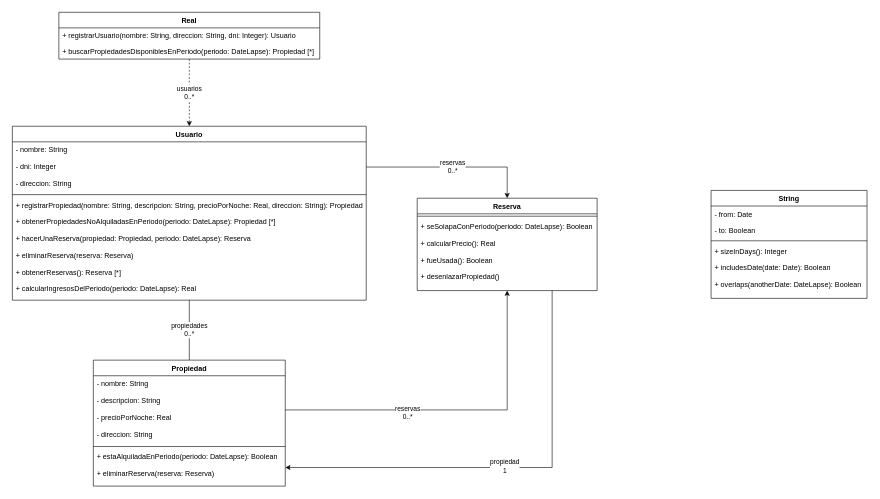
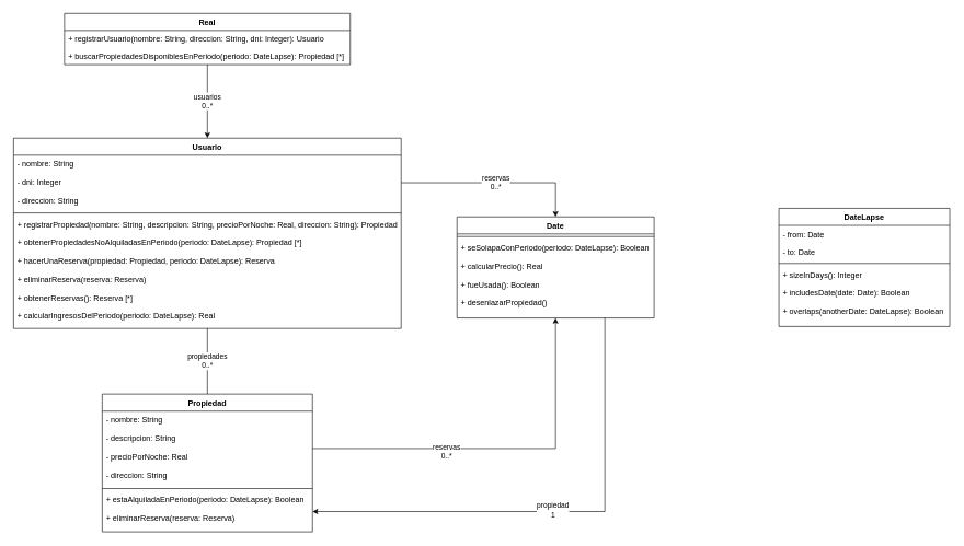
  <mxCell id="0" />
  <mxCell id="1" parent="0" />
  <mxCell id="2" value="Usuario" style="swimlane;fontStyle=1;align=center;verticalAlign=top;childLayout=stackLayout;horizontal=1;startSize=26;horizontalStack=0;resizeParent=1;resizeParentMax=0;resizeLast=0;collapsible=1;marginBottom=0;" parent="1" vertex="1"><mxGeometry x="20" y="210" width="590" height="290" as="geometry"><mxRectangle x="780" y="80" width="90" height="30" as="alternateBounds" /></mxGeometry></mxCell>
  <mxCell id="3" value="- nombre: String&#10;&#10;- dni: Integer&#10;&#10;- direccion: String&#10;" style="text;strokeColor=none;fillColor=none;align=left;verticalAlign=top;spacingLeft=4;spacingRight=4;overflow=hidden;rotatable=0;points=[[0,0.5],[1,0.5]];portConstraint=eastwest;" parent="2" vertex="1"><mxGeometry y="26" width="590" height="84" as="geometry" /></mxCell>
  <mxCell id="4" value="" style="line;strokeWidth=1;fillColor=none;align=left;verticalAlign=middle;spacingTop=-1;spacingLeft=3;spacingRight=3;rotatable=0;labelPosition=right;points=[];portConstraint=eastwest;strokeColor=inherit;" parent="2" vertex="1"><mxGeometry y="110" width="590" height="8" as="geometry" /></mxCell>
  <mxCell id="5" value="+ registrarPropiedad(nombre: String, descripcion: String, precioPorNoche: Real, direccion: String): Propiedad&#10;&#10;+ obtenerPropiedadesNoAlquiladasEnPeriodo(periodo: DateLapse): Propiedad [*]&#10;&#10;+ hacerUnaReserva(propiedad: Propiedad, periodo: DateLapse): Reserva&#10;&#10;+ eliminarReserva(reserva: Reserva)&#10;&#10;+ obtenerReservas(): Reserva [*]&#10;&#10;+ calcularIngresosDelPeriodo(periodo: DateLapse): Real&#10;" style="text;strokeColor=none;fillColor=none;align=left;verticalAlign=top;spacingLeft=4;spacingRight=4;overflow=hidden;rotatable=0;points=[[0,0.5],[1,0.5]];portConstraint=eastwest;" parent="2" vertex="1"><mxGeometry y="118" width="590" height="172" as="geometry" /></mxCell>
  <mxCell id="6" value="&lt;div&gt;propiedades&lt;/div&gt;&lt;div&gt;0..*&lt;br&gt;&lt;/div&gt;" style="edgeStyle=orthogonalEdgeStyle;rounded=1;orthogonalLoop=1;jettySize=auto;html=1;exitX=0.5;exitY=1;exitDx=0;exitDy=0;entryX=0.5;entryY=0;entryDx=0;entryDy=0;endArrow=none;endFill=1;" parent="1" source="2" target="7" edge="1"><mxGeometry relative="1" as="geometry"><mxPoint x="5" y="496" as="sourcePoint" /></mxGeometry></mxCell>
  <mxCell id="7" value="Propiedad" style="swimlane;fontStyle=1;align=center;verticalAlign=top;childLayout=stackLayout;horizontal=1;startSize=26;horizontalStack=0;resizeParent=1;resizeParentMax=0;resizeLast=0;collapsible=1;marginBottom=0;" parent="1" vertex="1"><mxGeometry x="155" y="600" width="320" height="210" as="geometry"><mxRectangle x="775" y="320" width="100" height="30" as="alternateBounds" /></mxGeometry></mxCell>
  <mxCell id="8" value="- nombre: String&#10;&#10;- descripcion: String&#10;&#10;- precioPorNoche: Real&#10;&#10;- direccion: String&#10;" style="text;strokeColor=none;fillColor=none;align=left;verticalAlign=top;spacingLeft=4;spacingRight=4;overflow=hidden;rotatable=0;points=[[0,0.5],[1,0.5]];portConstraint=eastwest;" parent="7" vertex="1"><mxGeometry y="26" width="320" height="114" as="geometry" /></mxCell>
  <mxCell id="9" value="" style="line;strokeWidth=1;fillColor=none;align=left;verticalAlign=middle;spacingTop=-1;spacingLeft=3;spacingRight=3;rotatable=0;labelPosition=right;points=[];portConstraint=eastwest;strokeColor=inherit;" parent="7" vertex="1"><mxGeometry y="140" width="320" height="8" as="geometry" /></mxCell>
  <mxCell id="10" value="+ estaAlquiladaEnPeriodo(periodo: DateLapse): Boolean&#10;&#10;+ eliminarReserva(reserva: Reserva)" style="text;strokeColor=none;fillColor=none;align=left;verticalAlign=top;spacingLeft=4;spacingRight=4;overflow=hidden;rotatable=0;points=[[0,0.5],[1,0.5]];portConstraint=eastwest;" parent="7" vertex="1"><mxGeometry y="148" width="320" height="62" as="geometry" /></mxCell>
  <mxCell id="11" style="edgeStyle=orthogonalEdgeStyle;rounded=0;orthogonalLoop=1;jettySize=auto;html=1;exitX=0.75;exitY=1;exitDx=0;exitDy=0;entryX=1;entryY=0.5;entryDx=0;entryDy=0;" parent="1" source="13" target="10" edge="1"><mxGeometry relative="1" as="geometry" /></mxCell>
  <mxCell id="12" value="&lt;div&gt;propiedad&lt;/div&gt;&lt;div&gt;1&lt;br&gt;&lt;/div&gt;" style="edgeLabel;html=1;align=center;verticalAlign=middle;resizable=0;points=[];" parent="11" vertex="1" connectable="0"><mxGeometry x="0.014" y="-3" relative="1" as="geometry"><mxPoint as="offset" /></mxGeometry></mxCell>
- <mxCell id="13" value="Reserva" style="swimlane;fontStyle=1;align=center;verticalAlign=top;childLayout=stackLayout;horizontal=1;startSize=26;horizontalStack=0;resizeParent=1;resizeParentMax=0;resizeLast=0;collapsible=1;marginBottom=0;" parent="1" vertex="1"><mxGeometry x="695" y="330" width="300" height="154" as="geometry"><mxRectangle x="960" y="150" width="90" height="30" as="alternateBounds" /></mxGeometry></mxCell>
+ <mxCell id="13" value="Date" style="swimlane;fontStyle=1;align=center;verticalAlign=top;childLayout=stackLayout;horizontal=1;startSize=26;horizontalStack=0;resizeParent=1;resizeParentMax=0;resizeLast=0;collapsible=1;marginBottom=0;" parent="1" vertex="1"><mxGeometry x="695" y="330" width="300" height="154" as="geometry"><mxRectangle x="960" y="150" width="90" height="30" as="alternateBounds" /></mxGeometry></mxCell>
  <mxCell id="14" value="" style="line;strokeWidth=1;fillColor=none;align=left;verticalAlign=middle;spacingTop=-1;spacingLeft=3;spacingRight=3;rotatable=0;labelPosition=right;points=[];portConstraint=eastwest;strokeColor=inherit;" parent="13" vertex="1"><mxGeometry y="26" width="300" height="8" as="geometry" /></mxCell>
  <mxCell id="15" value="+ seSolapaConPeriodo(periodo: DateLapse): Boolean&#10;&#10;+ calcularPrecio(): Real&#10;&#10;+ fueUsada(): Boolean&#10;&#10;+ desenlazarPropiedad()" style="text;strokeColor=none;fillColor=none;align=left;verticalAlign=top;spacingLeft=4;spacingRight=4;overflow=hidden;rotatable=0;points=[[0,0.5],[1,0.5]];portConstraint=eastwest;" parent="13" vertex="1"><mxGeometry y="34" width="300" height="120" as="geometry" /></mxCell>
- <mxCell id="16" value="String" style="swimlane;fontStyle=1;align=center;verticalAlign=top;childLayout=stackLayout;horizontal=1;startSize=26;horizontalStack=0;resizeParent=1;resizeParentMax=0;resizeLast=0;collapsible=1;marginBottom=0;" parent="1" vertex="1"><mxGeometry x="1185" y="317" width="260" height="180" as="geometry"><mxRectangle x="1180" y="150" width="100" height="30" as="alternateBounds" /></mxGeometry></mxCell>
- <mxCell id="17" value="- from: Date&#10;&#10;- to: Boolean&#10;" style="text;strokeColor=none;fillColor=none;align=left;verticalAlign=top;spacingLeft=4;spacingRight=4;overflow=hidden;rotatable=0;points=[[0,0.5],[1,0.5]];portConstraint=eastwest;" parent="16" vertex="1"><mxGeometry y="26" width="260" height="54" as="geometry" /></mxCell>
+ <mxCell id="16" value="DateLapse" style="swimlane;fontStyle=1;align=center;verticalAlign=top;childLayout=stackLayout;horizontal=1;startSize=26;horizontalStack=0;resizeParent=1;resizeParentMax=0;resizeLast=0;collapsible=1;marginBottom=0;" parent="1" vertex="1"><mxGeometry x="1185" y="317" width="260" height="180" as="geometry"><mxRectangle x="1180" y="150" width="100" height="30" as="alternateBounds" /></mxGeometry></mxCell>
+ <mxCell id="17" value="- from: Date&#10;&#10;- to: Date&#10;" style="text;strokeColor=none;fillColor=none;align=left;verticalAlign=top;spacingLeft=4;spacingRight=4;overflow=hidden;rotatable=0;points=[[0,0.5],[1,0.5]];portConstraint=eastwest;" parent="16" vertex="1"><mxGeometry y="26" width="260" height="54" as="geometry" /></mxCell>
  <mxCell id="18" value="" style="line;strokeWidth=1;fillColor=none;align=left;verticalAlign=middle;spacingTop=-1;spacingLeft=3;spacingRight=3;rotatable=0;labelPosition=right;points=[];portConstraint=eastwest;strokeColor=inherit;" parent="16" vertex="1"><mxGeometry y="80" width="260" height="8" as="geometry" /></mxCell>
  <mxCell id="19" value="+ sizeInDays(): Integer&#10;&#10;+ includesDate(date: Date): Boolean&#10;&#10;+ overlaps(anotherDate: DateLapse): Boolean&#10;" style="text;strokeColor=none;fillColor=none;align=left;verticalAlign=top;spacingLeft=4;spacingRight=4;overflow=hidden;rotatable=0;points=[[0,0.5],[1,0.5]];portConstraint=eastwest;" parent="16" vertex="1"><mxGeometry y="88" width="260" height="92" as="geometry" /></mxCell>
  <mxCell id="20" value="&lt;div&gt;reservas&lt;/div&gt;&lt;div&gt;0..*&lt;br&gt;&lt;/div&gt;" style="edgeStyle=orthogonalEdgeStyle;rounded=0;orthogonalLoop=1;jettySize=auto;html=1;exitX=1;exitY=0.5;exitDx=0;exitDy=0;entryX=0.5;entryY=0;entryDx=0;entryDy=0;" parent="1" source="3" target="13" edge="1"><mxGeometry relative="1" as="geometry" /></mxCell>
  <mxCell id="21" style="edgeStyle=orthogonalEdgeStyle;rounded=0;orthogonalLoop=1;jettySize=auto;html=1;exitX=1;exitY=0.5;exitDx=0;exitDy=0;entryX=0.5;entryY=1;entryDx=0;entryDy=0;" parent="1" source="8" target="13" edge="1"><mxGeometry relative="1" as="geometry" /></mxCell>
  <mxCell id="22" value="&lt;div&gt;reservas&lt;/div&gt;&lt;div&gt;0..*&lt;br&gt;&lt;/div&gt;" style="edgeLabel;html=1;align=center;verticalAlign=middle;resizable=0;points=[];" parent="21" vertex="1" connectable="0"><mxGeometry x="-0.288" y="-4" relative="1" as="geometry"><mxPoint as="offset" /></mxGeometry></mxCell>
- <mxCell id="23" value="&lt;div&gt;usuarios&lt;/div&gt;&lt;div&gt;0..*&lt;br&gt;&lt;/div&gt;" style="edgeStyle=orthogonalEdgeStyle;rounded=0;orthogonalLoop=1;jettySize=auto;html=1;entryX=0.5;entryY=0;entryDx=0;entryDy=0;dashed=1;" parent="1" source="24" target="2" edge="1"><mxGeometry relative="1" as="geometry" /></mxCell>
+ <mxCell id="23" value="&lt;div&gt;usuarios&lt;/div&gt;&lt;div&gt;0..*&lt;br&gt;&lt;/div&gt;" style="edgeStyle=orthogonalEdgeStyle;rounded=0;orthogonalLoop=1;jettySize=auto;html=1;entryX=0.5;entryY=0;entryDx=0;entryDy=0;" parent="1" source="24" target="2" edge="1"><mxGeometry relative="1" as="geometry" /></mxCell>
  <mxCell id="24" value="Real" style="swimlane;fontStyle=1;childLayout=stackLayout;horizontal=1;startSize=26;fillColor=none;horizontalStack=0;resizeParent=1;resizeParentMax=0;resizeLast=0;collapsible=1;marginBottom=0;" parent="1" vertex="1"><mxGeometry x="97.5" y="20" width="435" height="78" as="geometry" /></mxCell>
  <mxCell id="25" value="+ registrarUsuario(nombre: String, direccion: String, dni: Integer): Usuario" style="text;strokeColor=none;fillColor=none;align=left;verticalAlign=top;spacingLeft=4;spacingRight=4;overflow=hidden;rotatable=0;points=[[0,0.5],[1,0.5]];portConstraint=eastwest;" parent="24" vertex="1"><mxGeometry y="26" width="435" height="26" as="geometry" /></mxCell>
  <mxCell id="26" value="+ buscarPropiedadesDisponiblesEnPeriodo(periodo: DateLapse): Propiedad [*]" style="text;strokeColor=none;fillColor=none;align=left;verticalAlign=top;spacingLeft=4;spacingRight=4;overflow=hidden;rotatable=0;points=[[0,0.5],[1,0.5]];portConstraint=eastwest;" parent="24" vertex="1"><mxGeometry y="52" width="435" height="26" as="geometry" /></mxCell>
